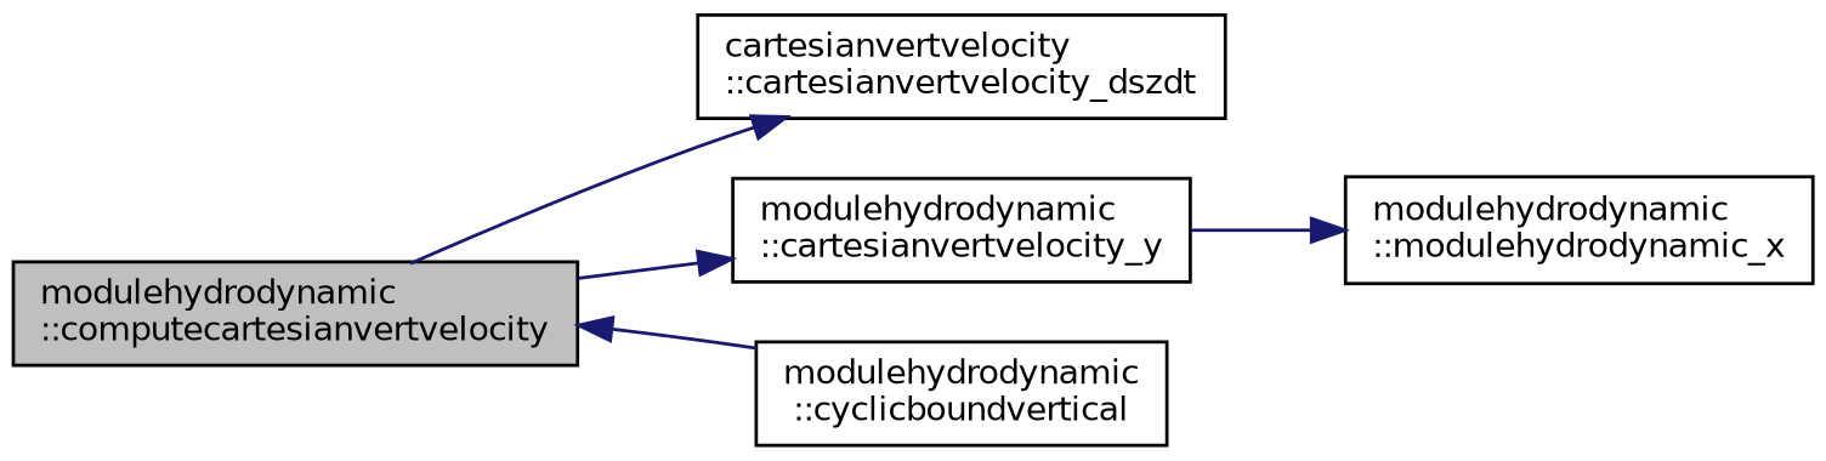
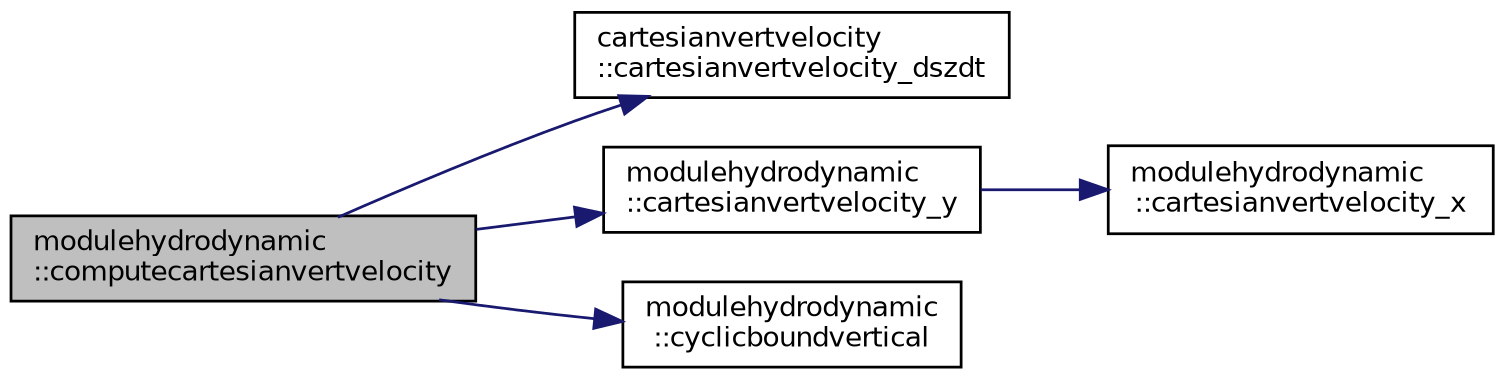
  digraph {
    rankdir=LR
    node [color=black fillcolor=white fontname=Helvetica fontsize=10 shape=record style=filled]
    edge [color=midnightblue fontname=Helvetica fontsize=10 labelfontname=Helvetica labelfontsize=10 style=solid]
    n1 [fillcolor=grey75 fontcolor=black height=0.2 label="modulehydrodynamic\l::computecartesianvertvelocity" width=0.4]
    n2 [height=0.2 label="cartesianvertvelocity\l::cartesianvertvelocity_dszdt" width=0.4]
    n3 [height=0.2 label="modulehydrodynamic\l::cartesianvertvelocity_y" width=0.4]
    n4 [height=0.2 label="modulehydrodynamic\l::cyclicboundvertical" width=0.4]
-   n5 [height=0.2 label="modulehydrodynamic\l::modulehydrodynamic_x" width=0.4]
+   n5 [height=0.2 label="modulehydrodynamic\l::cartesianvertvelocity_x" width=0.4]
    n1 -> n2
    n1 -> n3
-   n4 -> n1
+   n1 -> n4
    n3 -> n5
  }
